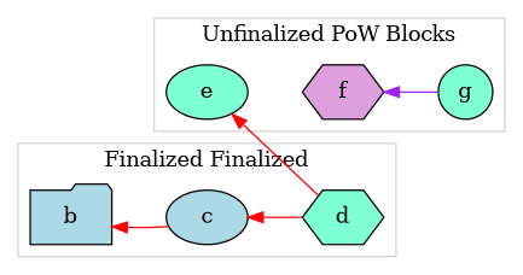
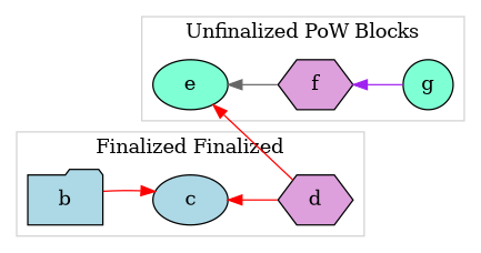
  digraph {
    color=lightgrey
    rankdir=RL
    node [fillcolor=aquamarine shape=hexagon style=filled]
    edge [color=red]
    g [shape=circle]
    f [fillcolor=plum]
    e [shape=ellipse]
-   d
+   d [fillcolor=plum]
    c [fillcolor=lightblue shape=ellipse]
    b [fillcolor=lightblue shape=folder]
    subgraph cluster_1 {
      label="Unfinalized PoW Blocks"
      g
      f
      e
    }
    subgraph cluster_2 {
      label="Finalized Finalized"
      d
      c
      b
    }
    g -> f [color=purple]
+   f -> e [color=gray40]
    d -> e
    d -> c
-   c -> b
+   b -> c
  }
